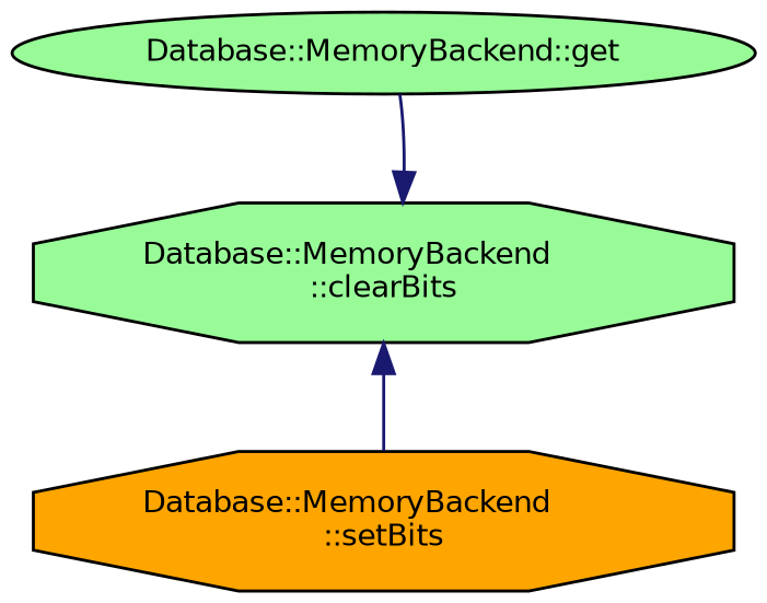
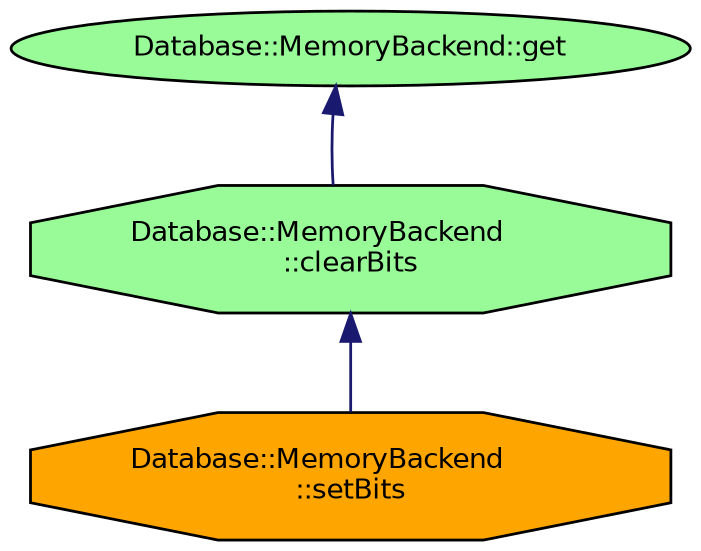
  digraph {
    rankdir=TB
    node [color=black fillcolor=palegreen fontname=Helvetica fontsize=10 shape=octagon style=filled]
    edge [color=midnightblue dir=back fontname=Helvetica fontsize=10 labelfontname=Helvetica labelfontsize=10 style=solid]
    n1 [fontcolor=black height=0.2 label="Database::MemoryBackend::get" shape=ellipse width=0.4]
    n2 [height=0.2 label="Database::MemoryBackend\l::clearBits" width=0.4]
    n3 [fillcolor=orange height=0.2 label="Database::MemoryBackend\l::setBits" width=0.4]
-   n2 -> n1
+   n1 -> n2
    n2 -> n3
  }
